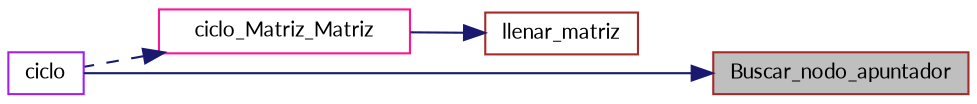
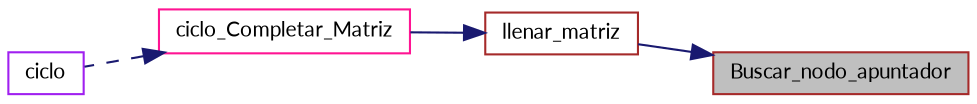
  digraph {
    fontname=Lato
    rankdir=RL
    node [color=brown fillcolor=white fontname=Lato fontsize=10 shape=record style=filled]
    edge [color=midnightblue dir=back fontname=Lato fontsize=10 labelfontname=Helvetica labelfontsize=10 style=solid]
    n1 [fillcolor=grey75 fontcolor=black height=0.2 label=Buscar_nodo_apuntador width=0.4]
    n2 [height=0.2 label=llenar_matriz width=0.4]
-   n3 [color=deeppink height=0.2 label=ciclo_Matriz_Matriz width=0.4]
+   n3 [color=deeppink height=0.2 label=ciclo_Completar_Matriz width=0.4]
    n4 [color=purple height=0.2 label=ciclo width=0.4]
-   n1 -> n4
+   n1 -> n2
    n2 -> n3
    n3 -> n4 [style=dashed]
  }
